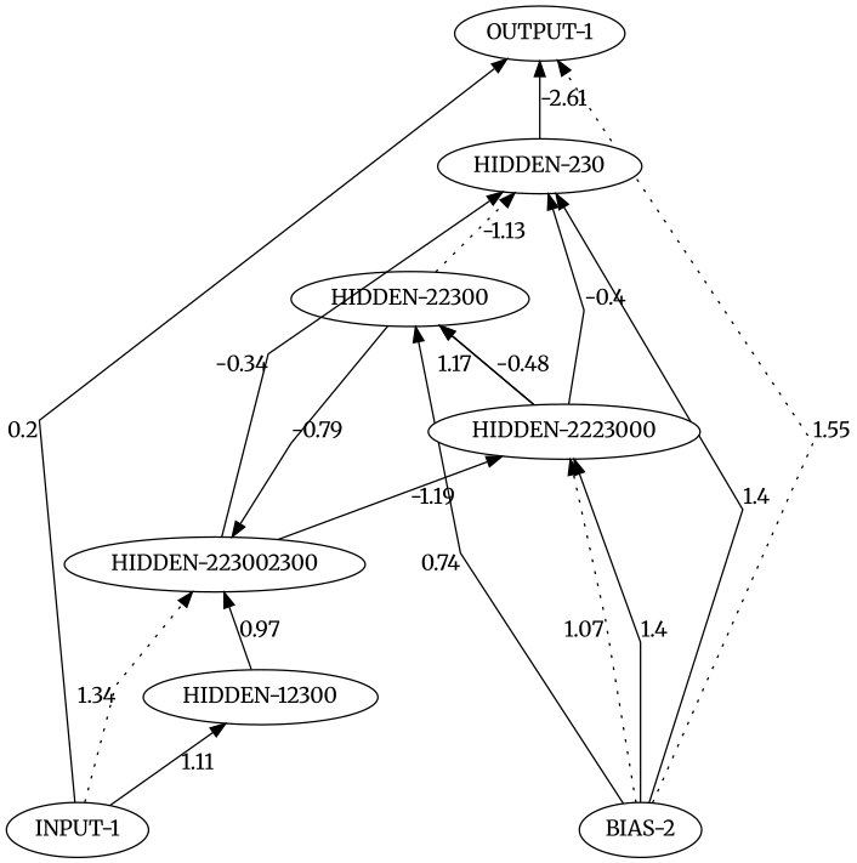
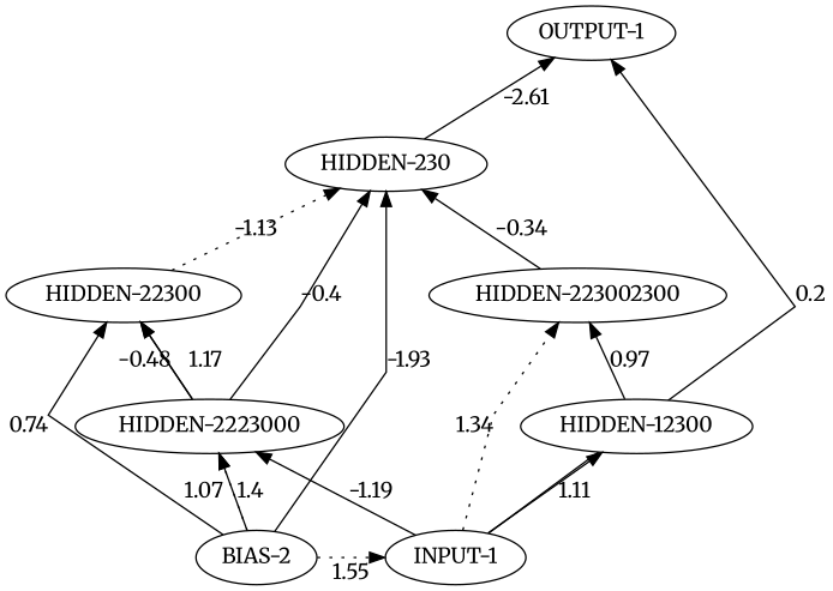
  digraph {
    fontname=Merriweather
    rankdir=BT
    splines=line
    node [color=black fillcolor=white fontname=Merriweather style=filled]
    edge [fontname=Merriweather style=solid]
    n1 [label="INPUT-1"]
    n2 [label="BIAS-2"]
    n3 [label="OUTPUT-1"]
    n4 [label="HIDDEN-12300"]
    n5 [label="HIDDEN-223002300"]
    n6 [label="HIDDEN-230"]
    n7 [label="HIDDEN-22300"]
    n8 [label="HIDDEN-2223000"]
    subgraph sub_1 {
      rank=min
      n1
      n2
    }
    subgraph sub_2 {
      rank=max
      n3
    }
    n1 -> n3 [label=0.2]
    n1 -> n4 [label=1.11]
    n1 -> n5 [label=1.34 style=dotted]
-   n2 -> n3 [label=1.55 style=dotted]
-   n2 -> n6 [label=1.4]
+   n2 -> n1 [label=1.55 style=dotted]
+   n2 -> n6 [label=-1.93]
    n2 -> n7 [label=0.74]
    n2 -> n8 [label=1.4]
    n2 -> n8 [label=1.07 style=dotted]
    n4 -> n5 [label=0.97]
    n5 -> n6 [label=-0.34]
-   n5 -> n8 [label=-1.19]
+   n1 -> n8 [label=-1.19]
    n6 -> n3 [label=-2.61]
-   n7 -> n5 [label=-0.79]
    n7 -> n6 [label=-1.13 style=dotted]
    n8 -> n6 [label=-0.4]
    n8 -> n7 [label=1.17]
    n8 -> n7 [label=-0.48]
  }
